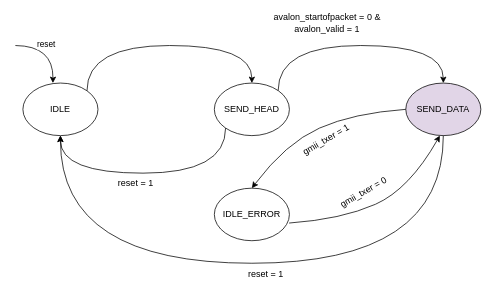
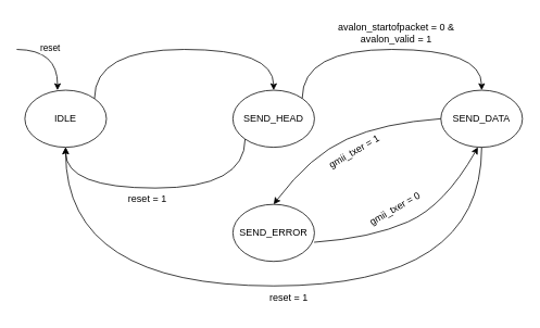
  <mxCell id="0" />
  <mxCell id="1" parent="0" />
  <mxCell id="2" value="" style="endArrow=classic;html=1;rounded=0;edgeStyle=orthogonalEdgeStyle;curved=1;fontStyle=0" parent="1" edge="1"><mxGeometry width="50" height="50" relative="1" as="geometry"><mxPoint x="20" y="60" as="sourcePoint" /><mxPoint x="70" y="110" as="targetPoint" /></mxGeometry></mxCell>
  <mxCell id="3" value="reset" style="edgeLabel;html=1;align=center;verticalAlign=middle;resizable=0;points=[];" parent="2" vertex="1" connectable="0"><mxGeometry x="-0.321" y="2" relative="1" as="geometry"><mxPoint x="6" as="offset" /></mxGeometry></mxCell>
  <mxCell id="4" style="edgeStyle=orthogonalEdgeStyle;rounded=0;orthogonalLoop=1;jettySize=auto;html=1;exitX=1;exitY=0;exitDx=0;exitDy=0;entryX=0.5;entryY=0;entryDx=0;entryDy=0;elbow=vertical;curved=1;" parent="1" source="5" target="6" edge="1"><mxGeometry relative="1" as="geometry"><Array as="points"><mxPoint x="115" y="60" /><mxPoint x="335" y="60" /></Array></mxGeometry></mxCell>
  <mxCell id="5" value="IDLE" style="ellipse;whiteSpace=wrap;html=1;" parent="1" vertex="1"><mxGeometry x="30" y="110" width="100" height="70" as="geometry" /></mxCell>
  <mxCell id="6" value="SEND_HEAD" style="ellipse;whiteSpace=wrap;html=1;" parent="1" vertex="1"><mxGeometry x="285" y="110" width="100" height="70" as="geometry" /></mxCell>
- <mxCell id="7" value="SEND_DATA" style="ellipse;whiteSpace=wrap;html=1;fillColor=#e1d5e7;" parent="1" vertex="1"><mxGeometry x="540" y="110" width="100" height="70" as="geometry" /></mxCell>
+ <mxCell id="7" value="SEND_DATA" style="ellipse;whiteSpace=wrap;html=1;" parent="1" vertex="1"><mxGeometry x="540" y="110" width="100" height="70" as="geometry" /></mxCell>
  <mxCell id="8" style="edgeStyle=orthogonalEdgeStyle;rounded=0;orthogonalLoop=1;jettySize=auto;html=1;exitX=1;exitY=0;exitDx=0;exitDy=0;entryX=0.5;entryY=0;entryDx=0;entryDy=0;elbow=vertical;curved=1;" parent="1" edge="1"><mxGeometry relative="1" as="geometry"><mxPoint x="370" y="120" as="sourcePoint" /><mxPoint x="590" y="110" as="targetPoint" /><Array as="points"><mxPoint x="370" y="60" /><mxPoint x="590" y="60" /></Array></mxGeometry></mxCell>
  <mxCell id="9" style="edgeStyle=orthogonalEdgeStyle;rounded=0;orthogonalLoop=1;jettySize=auto;html=1;exitX=1;exitY=0;exitDx=0;exitDy=0;entryX=0.5;entryY=0;entryDx=0;entryDy=0;elbow=vertical;curved=1;" parent="1" edge="1"><mxGeometry relative="1" as="geometry"><mxPoint x="300" y="170" as="sourcePoint" /><mxPoint x="80" y="180" as="targetPoint" /><Array as="points"><mxPoint x="300" y="230" /><mxPoint x="80" y="230" /></Array></mxGeometry></mxCell>
  <mxCell id="10" value="reset = 1" style="text;html=1;align=center;verticalAlign=middle;resizable=0;points=[];autosize=1;strokeColor=none;fillColor=none;" parent="1" vertex="1"><mxGeometry x="145" y="228" width="70" height="30" as="geometry" /></mxCell>
  <mxCell id="11" style="edgeStyle=orthogonalEdgeStyle;rounded=0;orthogonalLoop=1;jettySize=auto;html=1;exitX=1;exitY=0;exitDx=0;exitDy=0;elbow=vertical;curved=1;" parent="1" target="5" edge="1"><mxGeometry relative="1" as="geometry"><mxPoint x="590" y="180" as="sourcePoint" /><mxPoint x="370" y="190" as="targetPoint" /><Array as="points"><mxPoint x="590" y="350" /><mxPoint x="80" y="350" /></Array></mxGeometry></mxCell>
  <mxCell id="12" value="reset = 1&amp;nbsp;" style="text;html=1;align=center;verticalAlign=middle;resizable=0;points=[];autosize=1;strokeColor=none;fillColor=none;" parent="1" vertex="1"><mxGeometry x="320" y="350" width="70" height="30" as="geometry" /></mxCell>
- <mxCell id="13" value="IDLE_ERROR" style="ellipse;whiteSpace=wrap;html=1;" parent="1" vertex="1"><mxGeometry x="285" y="250" width="100" height="70" as="geometry" /></mxCell>
+ <mxCell id="13" value="SEND_ERROR" style="ellipse;whiteSpace=wrap;html=1;" parent="1" vertex="1"><mxGeometry x="285" y="250" width="100" height="70" as="geometry" /></mxCell>
  <mxCell id="14" value="" style="curved=1;endArrow=classic;html=1;rounded=0;exitX=0;exitY=0.5;exitDx=0;exitDy=0;entryX=0.5;entryY=0;entryDx=0;entryDy=0;" parent="1" source="7" target="13" edge="1"><mxGeometry width="50" height="50" relative="1" as="geometry"><mxPoint x="480" y="240" as="sourcePoint" /><mxPoint x="430" y="190" as="targetPoint" /><Array as="points"><mxPoint x="470" y="150" /><mxPoint x="380" y="190" /></Array></mxGeometry></mxCell>
  <mxCell id="15" value="gmii_txer = 1&amp;nbsp;" style="text;html=1;align=center;verticalAlign=middle;resizable=0;points=[];autosize=1;strokeColor=none;fillColor=none;rotation=-30;" parent="1" vertex="1"><mxGeometry x="385" y="170" width="100" height="30" as="geometry" /></mxCell>
- <mxCell id="16" value="avalon_startofpacket = 0 &amp;amp;&lt;div&gt;avalon_valid = 1&lt;/div&gt;" style="text;html=1;align=center;verticalAlign=middle;resizable=0;points=[];autosize=1;strokeColor=none;fillColor=none;" vertex="1" parent="1"><mxGeometry x="350" y="10" width="170" height="40" as="geometry" /></mxCell>
+ <mxCell id="16" value="avalon_startofpacket = 0 &amp;amp;&lt;div&gt;avalon_valid = 1&lt;/div&gt;" style="text;html=1;align=center;verticalAlign=middle;resizable=0;points=[];autosize=1;strokeColor=none;fillColor=none;" vertex="1" parent="1"><mxGeometry x="400" y="20" width="170" height="40" as="geometry" /></mxCell>
  <mxCell id="17" value="" style="curved=1;endArrow=classic;html=1;rounded=0;exitX=0;exitY=0.5;exitDx=0;exitDy=0;entryX=0.308;entryY=0.986;entryDx=0;entryDy=0;entryPerimeter=0;" edge="1" parent="1"><mxGeometry width="50" height="50" relative="1" as="geometry"><mxPoint x="384.6" y="296.48" as="sourcePoint" /><mxPoint x="585.4" y="180" as="targetPoint" /><Array as="points"><mxPoint x="454.6" y="291.48" /><mxPoint x="544.6" y="251.48" /></Array></mxGeometry></mxCell>
  <mxCell id="18" value="gmii_txer = 0&amp;nbsp;" style="text;html=1;align=center;verticalAlign=middle;resizable=0;points=[];autosize=1;strokeColor=none;fillColor=none;rotation=-30;" vertex="1" parent="1"><mxGeometry x="435" y="240" width="100" height="30" as="geometry" /></mxCell>
